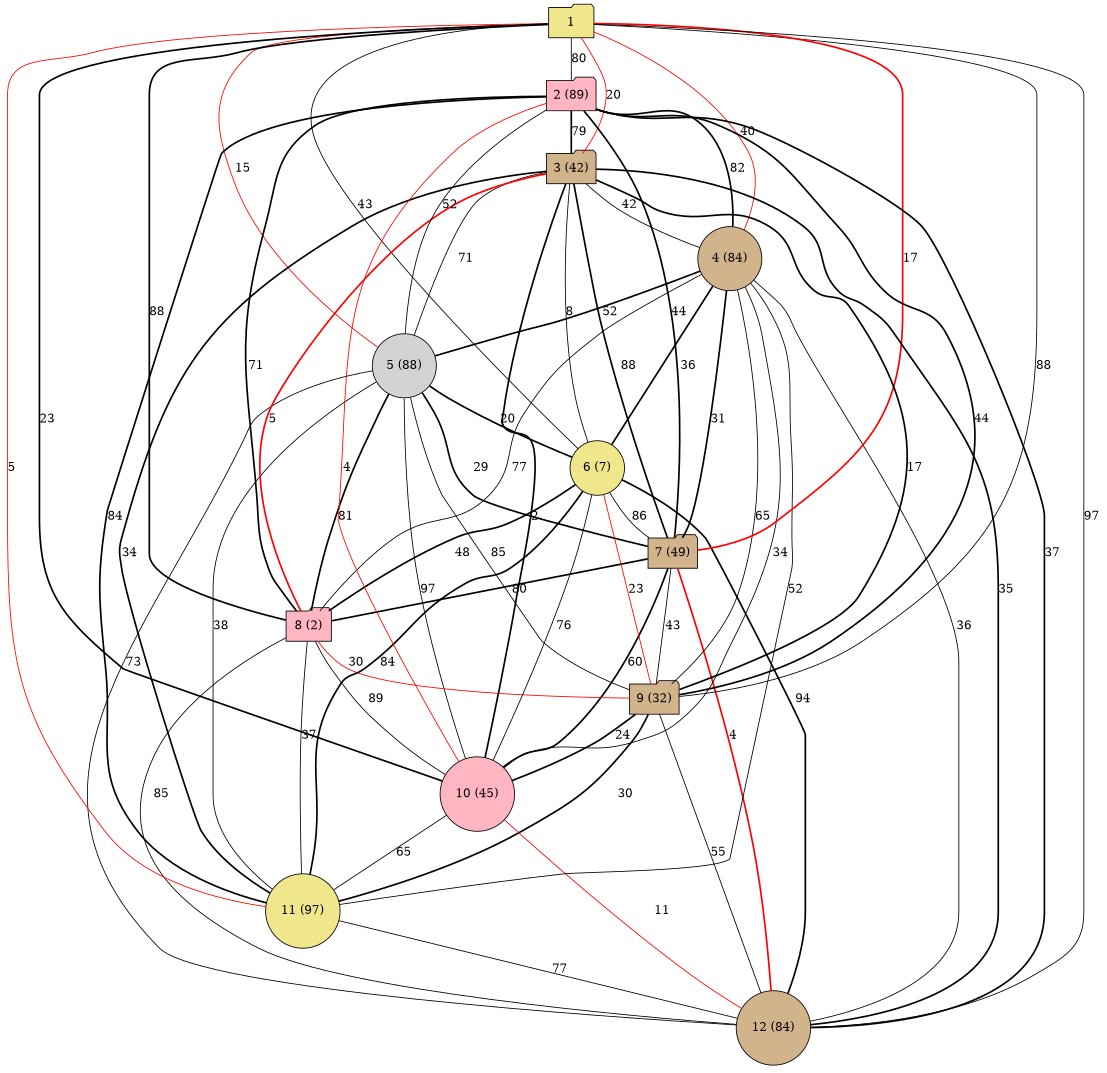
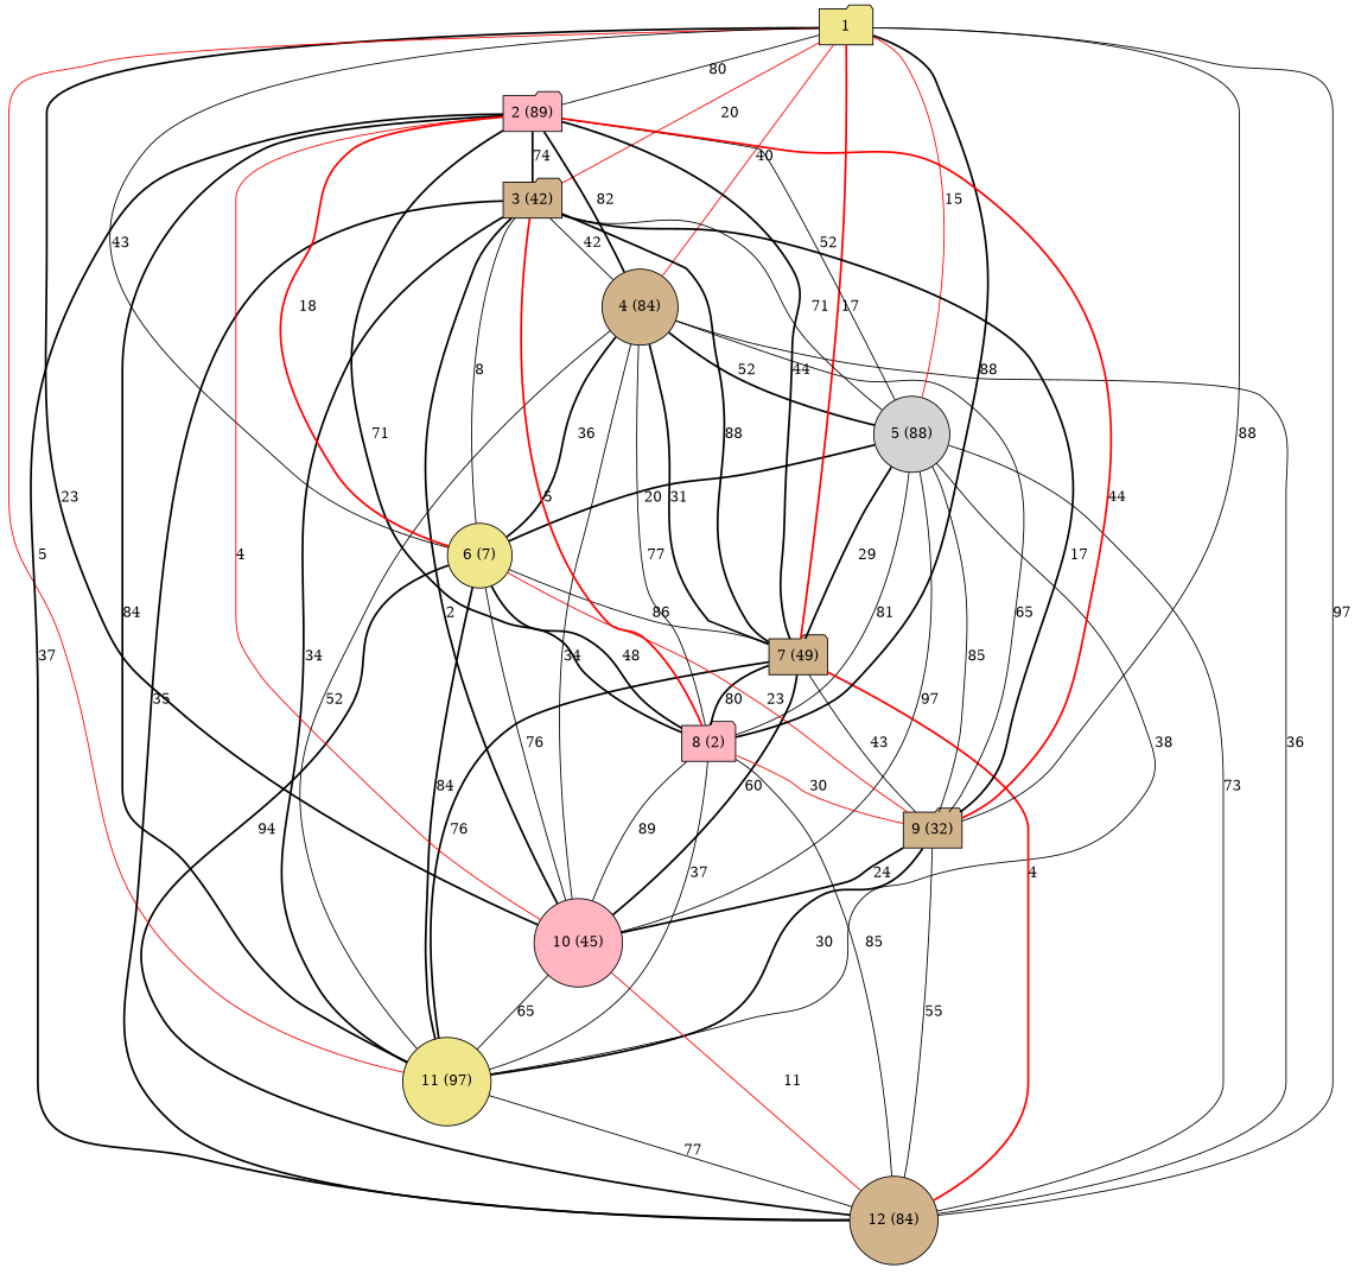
  graph {
    node [fillcolor=tan shape=circle style=filled]
    edge [color=black style=solid]
    n1 [fillcolor=lightgrey label="5 (88)"]
    n2 [label="9 (32)" shape=folder]
    n3 [label="7 (49)" shape=folder]
    n4 [fillcolor=lightpink label="10 (45)"]
    n5 [fillcolor=khaki label="11 (97)"]
    n6 [fillcolor=lightpink label="8 (2)" shape=folder]
    n7 [fillcolor=khaki label="6 (7)"]
    n8 [label="12 (84)"]
    n9 [label="4 (84)"]
    1 [fillcolor=khaki shape=folder]
    n11 [label="3 (42)" shape=folder]
    n12 [fillcolor=lightpink label="2 (89)" shape=folder]
    n1 -- n2 [label=85]
    n1 -- n3 [label=29 style=bold]
    n1 -- n4 [label=97]
    n1 -- n5 [label=38]
-   n1 -- n6 [label=81 style=bold]
+   n1 -- n6 [label=81]
    n1 -- n7 [label=20 style=bold]
    n1 -- n8 [label=73]
    n2 -- n4 [label=24 style=bold]
    n2 -- n5 [label=30 style=bold]
    n2 -- n8 [label=55]
    n3 -- n2 [label=43]
    n3 -- n4 [label=60 style=bold]
+   n3 -- n5 [label=76 style=bold]
    n3 -- n6 [label=80 style=bold]
    n3 -- n8 [color=red label=4 style=bold]
    n4 -- n5 [label=65]
    n4 -- n8 [color=red label=11]
    n5 -- n8 [label=77]
    n6 -- n2 [color=red label=30]
    n6 -- n4 [label=89]
    n6 -- n5 [label=37]
    n6 -- n8 [label=85]
    n7 -- n2 [color=red label=23]
    n7 -- n3 [label=86]
    n7 -- n4 [label=76]
    n7 -- n5 [label=84 style=bold]
    n7 -- n6 [label=48 style=bold]
    n7 -- n8 [label=94 style=bold]
    n9 -- n1 [label=52 style=bold]
    n9 -- n2 [label=65]
    n9 -- n3 [label=31 style=bold]
    n9 -- n4 [label=34]
    n9 -- n5 [label=52]
    n9 -- n6 [label=77]
    n9 -- n7 [label=36 style=bold]
    n9 -- n8 [label=36]
    1 -- n1 [color=red label=15]
    1 -- n2 [label=88]
    1 -- n3 [color=red label=17 style=bold]
    1 -- n4 [label=23 style=bold]
    1 -- n5 [color=red label=5]
    1 -- n6 [label=88 style=bold]
    1 -- n7 [label=43]
    1 -- n8 [label=97]
    1 -- n9 [color=red label=40]
    1 -- n11 [color=red label=20]
    1 -- n12 [label=80]
    n11 -- n1 [label=71]
    n11 -- n2 [label=17 style=bold]
    n11 -- n3 [label=88 style=bold]
    n11 -- n4 [label=2 style=bold]
    n11 -- n5 [label=34 style=bold]
    n11 -- n6 [color=red label=5 style=bold]
    n11 -- n7 [label=8]
    n11 -- n8 [label=35 style=bold]
    n11 -- n9 [label=42]
    n12 -- n1 [label=52]
-   n12 -- n2 [label=44 style=bold]
+   n12 -- n2 [color=red label=44 style=bold]
    n12 -- n3 [label=44 style=bold]
    n12 -- n4 [color=red label=4]
    n12 -- n5 [label=84 style=bold]
    n12 -- n6 [label=71 style=bold]
+   n12 -- n7 [color=red label=18 style=bold]
    n12 -- n8 [label=37 style=bold]
    n12 -- n9 [label=82 style=bold]
-   n12 -- n11 [label=79 style=bold]
+   n12 -- n11 [label=74 style=bold]
  }
